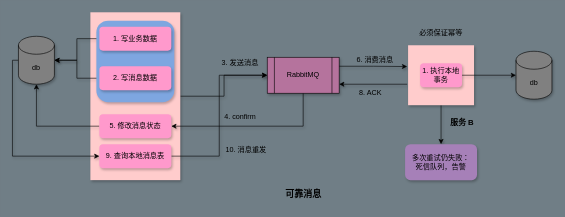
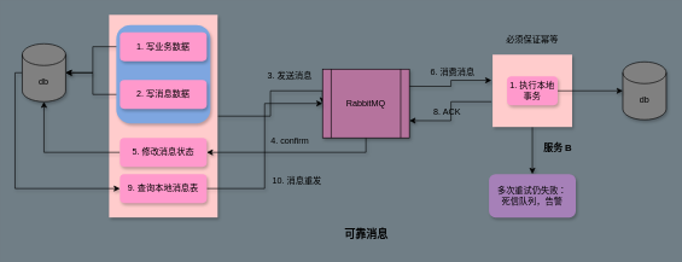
  <mxCell id="0" />
  <mxCell id="1" parent="0" />
  <mxCell id="2" style="edgeStyle=orthogonalEdgeStyle;rounded=0;orthogonalLoop=1;jettySize=auto;html=1;entryX=0;entryY=0.5;entryDx=0;entryDy=0;shadow=1;startArrow=none;startFill=0;endArrow=classic;endFill=1;" parent="1" source="3" target="7" edge="1"><mxGeometry relative="1" as="geometry"><Array as="points"><mxPoint x="373" y="160" /><mxPoint x="373" y="125" /></Array></mxGeometry></mxCell>
  <mxCell id="3" value="" style="rounded=0;whiteSpace=wrap;html=1;fillColor=#FFCCCC;strokeColor=none;shadow=1;" parent="1" vertex="1"><mxGeometry x="150" y="20" width="150" height="280" as="geometry" /></mxCell>
  <mxCell id="4" style="edgeStyle=orthogonalEdgeStyle;rounded=0;orthogonalLoop=1;jettySize=auto;html=1;entryX=1;entryY=0.5;entryDx=0;entryDy=0;shadow=1;startArrow=none;startFill=0;endArrow=classic;endFill=1;exitX=0.5;exitY=1;exitDx=0;exitDy=0;" parent="1" source="7" target="24" edge="1"><mxGeometry relative="1" as="geometry" /></mxCell>
  <mxCell id="5" style="edgeStyle=orthogonalEdgeStyle;rounded=0;orthogonalLoop=1;jettySize=auto;html=1;exitX=1;exitY=0.25;exitDx=0;exitDy=0;entryX=-0.014;entryY=0.355;entryDx=0;entryDy=0;entryPerimeter=0;shadow=1;startArrow=none;startFill=0;endArrow=classic;endFill=1;" parent="1" source="7" target="15" edge="1"><mxGeometry relative="1" as="geometry" /></mxCell>
  <mxCell id="6" style="edgeStyle=orthogonalEdgeStyle;rounded=0;orthogonalLoop=1;jettySize=auto;html=1;exitX=1;exitY=0.75;exitDx=0;exitDy=0;entryX=-0.014;entryY=0.65;entryDx=0;entryDy=0;entryPerimeter=0;shadow=1;startArrow=classic;startFill=1;endArrow=none;endFill=0;" parent="1" source="7" target="15" edge="1"><mxGeometry relative="1" as="geometry" /></mxCell>
- <mxCell id="7" value="RabbitMQ" style="shape=process;whiteSpace=wrap;html=1;backgroundOutline=1;fillColor=#B5739D;shadow=1;" parent="1" vertex="1"><mxGeometry x="445" y="95" width="120" height="60" as="geometry" /></mxCell>
+ <mxCell id="7" value="RabbitMQ" style="shape=process;whiteSpace=wrap;html=1;backgroundOutline=1;fillColor=#B5739D;shadow=1;" parent="1" vertex="1"><mxGeometry x="445" y="95" width="120" height="95" as="geometry" /></mxCell>
  <mxCell id="8" style="edgeStyle=orthogonalEdgeStyle;rounded=0;orthogonalLoop=1;jettySize=auto;html=1;entryX=0.5;entryY=0;entryDx=0;entryDy=0;startArrow=none;startFill=0;endArrow=classic;endFill=1;shadow=1;" parent="1" source="26" target="27" edge="1"><mxGeometry relative="1" as="geometry" /></mxCell>
  <mxCell id="9" style="edgeStyle=orthogonalEdgeStyle;rounded=0;orthogonalLoop=1;jettySize=auto;html=1;entryX=1;entryY=0.5;entryDx=0;entryDy=0;entryPerimeter=0;startArrow=none;startFill=0;endArrow=classic;endFill=1;shadow=1;" parent="1" source="26" target="13" edge="1"><mxGeometry relative="1" as="geometry" /></mxCell>
  <mxCell id="10" style="edgeStyle=orthogonalEdgeStyle;rounded=0;orthogonalLoop=1;jettySize=auto;html=1;entryX=1;entryY=0.5;entryDx=0;entryDy=0;entryPerimeter=0;startArrow=none;startFill=0;endArrow=classic;endFill=1;shadow=1;" parent="1" source="27" target="13" edge="1"><mxGeometry relative="1" as="geometry" /></mxCell>
  <mxCell id="11" style="edgeStyle=orthogonalEdgeStyle;rounded=0;orthogonalLoop=1;jettySize=auto;html=1;exitX=0.5;exitY=1;exitDx=0;exitDy=0;shadow=1;" parent="1" edge="1"><mxGeometry relative="1" as="geometry"><mxPoint x="415" y="170" as="sourcePoint" /><mxPoint x="415" y="170" as="targetPoint" /></mxGeometry></mxCell>
  <mxCell id="12" style="edgeStyle=orthogonalEdgeStyle;rounded=0;orthogonalLoop=1;jettySize=auto;html=1;entryX=0;entryY=0.5;entryDx=0;entryDy=0;shadow=1;startArrow=none;startFill=0;endArrow=classic;endFill=1;" parent="1" source="13" target="31" edge="1"><mxGeometry relative="1" as="geometry"><Array as="points"><mxPoint x="20" y="100" /><mxPoint x="20" y="260" /></Array></mxGeometry></mxCell>
  <mxCell id="13" value="db" style="shape=cylinder3;whiteSpace=wrap;html=1;boundedLbl=1;backgroundOutline=1;size=15;strokeColor=#000000;fillColor=#808080;shadow=1;" parent="1" vertex="1"><mxGeometry x="30" y="60" width="60" height="80" as="geometry" /></mxCell>
  <mxCell id="14" style="edgeStyle=orthogonalEdgeStyle;rounded=0;orthogonalLoop=1;jettySize=auto;html=1;entryX=0.5;entryY=0;entryDx=0;entryDy=0;shadow=1;startArrow=none;startFill=0;endArrow=classic;endFill=1;strokeColor=#000000;" edge="1" parent="1" source="15" target="35"><mxGeometry relative="1" as="geometry" /></mxCell>
  <mxCell id="15" value="" style="rounded=0;whiteSpace=wrap;html=1;fillColor=#FFCCCC;strokeColor=none;shadow=1;" parent="1" vertex="1"><mxGeometry x="680" y="75" width="110" height="100" as="geometry" /></mxCell>
  <mxCell id="16" value="db" style="shape=cylinder3;whiteSpace=wrap;html=1;boundedLbl=1;backgroundOutline=1;size=15;strokeColor=#000000;fillColor=#808080;shadow=1;" parent="1" vertex="1"><mxGeometry x="860" y="85" width="60" height="80" as="geometry" /></mxCell>
  <mxCell id="17" style="edgeStyle=orthogonalEdgeStyle;rounded=0;orthogonalLoop=1;jettySize=auto;html=1;entryX=0;entryY=0.5;entryDx=0;entryDy=0;entryPerimeter=0;startArrow=none;startFill=0;endArrow=classic;endFill=1;shadow=1;" parent="1" source="18" target="16" edge="1"><mxGeometry relative="1" as="geometry" /></mxCell>
  <mxCell id="18" value="1. 执行本地事务" style="rounded=1;whiteSpace=wrap;html=1;strokeColor=none;fillColor=#FF99CC;shadow=1;" parent="1" vertex="1"><mxGeometry x="700" y="105" width="70" height="40" as="geometry" /></mxCell>
  <mxCell id="19" value="必须保证幂等" style="text;html=1;strokeColor=none;fillColor=none;align=center;verticalAlign=middle;whiteSpace=wrap;rounded=0;shadow=1;" parent="1" vertex="1"><mxGeometry x="675" y="45" width="120" height="20" as="geometry" /></mxCell>
  <mxCell id="20" value="&lt;font style=&quot;font-size: 15px&quot;&gt;可靠消息&lt;/font&gt;" style="text;strokeColor=none;fillColor=none;html=1;fontSize=24;fontStyle=1;verticalAlign=middle;align=center;shadow=1;" parent="1" vertex="1"><mxGeometry x="455" y="300" width="100" height="40" as="geometry" /></mxCell>
  <mxCell id="21" value="&lt;font style=&quot;font-size: 13px&quot;&gt;服务 B&lt;/font&gt;" style="text;strokeColor=none;fillColor=none;html=1;fontSize=24;fontStyle=1;verticalAlign=middle;align=center;shadow=1;" parent="1" vertex="1"><mxGeometry x="720" y="190" width="100" height="20" as="geometry" /></mxCell>
  <mxCell id="22" value="事务" style="text;html=1;strokeColor=none;fillColor=none;align=center;verticalAlign=middle;whiteSpace=wrap;rounded=0;shadow=1;" parent="1" vertex="1"><mxGeometry x="205" y="150" width="40" height="20" as="geometry" /></mxCell>
  <mxCell id="23" style="edgeStyle=orthogonalEdgeStyle;rounded=0;orthogonalLoop=1;jettySize=auto;html=1;entryX=0.5;entryY=1;entryDx=0;entryDy=0;entryPerimeter=0;shadow=1;startArrow=none;startFill=0;endArrow=classic;endFill=1;" parent="1" source="24" target="13" edge="1"><mxGeometry relative="1" as="geometry" /></mxCell>
  <mxCell id="24" value="5. 修改消息状态" style="rounded=1;whiteSpace=wrap;html=1;strokeColor=none;fillColor=#FF99CC;shadow=1;" parent="1" vertex="1"><mxGeometry x="165" y="190" width="120" height="40" as="geometry" /></mxCell>
  <mxCell id="25" value="" style="rounded=1;whiteSpace=wrap;html=1;fillColor=#7EA6E0;strokeColor=none;shadow=1;" parent="1" vertex="1"><mxGeometry x="160" y="34" width="130" height="136" as="geometry" /></mxCell>
  <mxCell id="26" value="1. 写业务数据" style="rounded=1;whiteSpace=wrap;html=1;strokeColor=none;fillColor=#FF99CC;shadow=1;" parent="1" vertex="1"><mxGeometry x="165" y="44" width="120" height="40" as="geometry" /></mxCell>
  <mxCell id="27" value="2. 写消息数据" style="rounded=1;whiteSpace=wrap;html=1;strokeColor=none;fillColor=#FF99CC;shadow=1;" parent="1" vertex="1"><mxGeometry x="165" y="110" width="120" height="40" as="geometry" /></mxCell>
  <mxCell id="28" value="4. confirm" style="text;html=1;strokeColor=none;fillColor=none;align=center;verticalAlign=middle;whiteSpace=wrap;rounded=0;shadow=1;" parent="1" vertex="1"><mxGeometry x="370" y="185" width="60" height="20" as="geometry" /></mxCell>
  <mxCell id="29" value="3. 发送消息" style="text;html=1;strokeColor=none;fillColor=none;align=center;verticalAlign=middle;whiteSpace=wrap;rounded=0;shadow=1;" parent="1" vertex="1"><mxGeometry x="365" y="95" width="70" height="20" as="geometry" /></mxCell>
  <mxCell id="30" style="edgeStyle=orthogonalEdgeStyle;rounded=0;orthogonalLoop=1;jettySize=auto;html=1;entryX=0;entryY=0.5;entryDx=0;entryDy=0;shadow=1;startArrow=none;startFill=0;endArrow=classic;endFill=1;" parent="1" source="31" target="7" edge="1"><mxGeometry relative="1" as="geometry" /></mxCell>
  <mxCell id="31" value="9. 查询本地消息表" style="rounded=1;whiteSpace=wrap;html=1;strokeColor=none;fillColor=#FF99CC;shadow=1;" parent="1" vertex="1"><mxGeometry x="165" y="240" width="120" height="40" as="geometry" /></mxCell>
  <mxCell id="32" value="10. 消息重发" style="text;html=1;strokeColor=none;fillColor=none;align=center;verticalAlign=middle;whiteSpace=wrap;rounded=0;shadow=1;" parent="1" vertex="1"><mxGeometry x="370" y="240" width="80" height="20" as="geometry" /></mxCell>
  <mxCell id="33" value="6. 消费消息" style="text;html=1;strokeColor=none;fillColor=none;align=center;verticalAlign=middle;whiteSpace=wrap;rounded=0;shadow=1;" parent="1" vertex="1"><mxGeometry x="590" y="90" width="70" height="20" as="geometry" /></mxCell>
  <mxCell id="34" value="8. ACK" style="text;html=1;strokeColor=none;fillColor=none;align=center;verticalAlign=middle;whiteSpace=wrap;rounded=0;shadow=1;" parent="1" vertex="1"><mxGeometry x="590" y="145" width="55" height="20" as="geometry" /></mxCell>
  <mxCell id="35" value="多次重试仍失败：&lt;br&gt;死信队列，告警" style="rounded=1;whiteSpace=wrap;html=1;shadow=1;strokeColor=none;fillColor=#A680B8;" vertex="1" parent="1"><mxGeometry x="675" y="240" width="120" height="60" as="geometry" /></mxCell>
